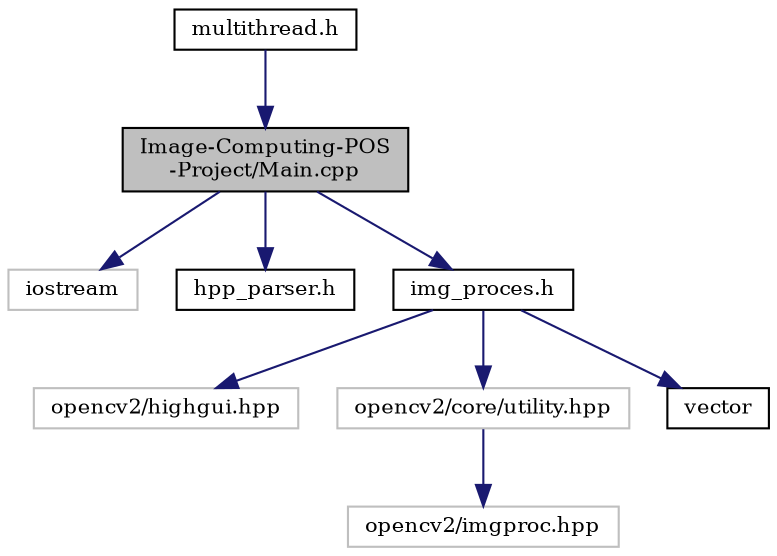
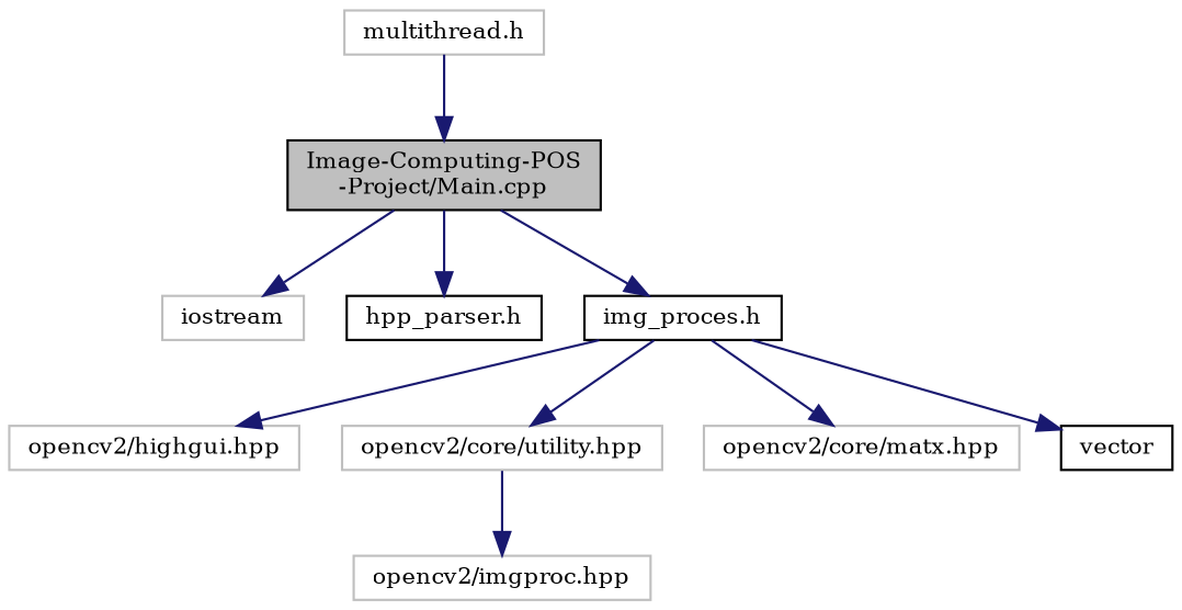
  digraph {
    fontname="DejaVu Serif"
    node [color=black fillcolor=white fontname="DejaVu Serif" fontsize=10 shape=record style=filled]
    edge [color=midnightblue fontname="DejaVu Serif" fontsize=10 labelfontname=Helvetica labelfontsize=10 style=solid]
    n1 [fillcolor=grey75 fontcolor=black height=0.2 label="Image-Computing-POS\l-Project/Main.cpp" width=0.4]
    n2 [color=grey75 height=0.2 label=iostream width=0.4]
    n3 [height=0.2 label="hpp_parser.h" width=0.4]
    n4 [height=0.2 label="img_proces.h" width=0.4]
    n5 [color=grey75 height=0.2 label="opencv2/highgui.hpp" width=0.4]
    n6 [color=grey75 height=0.2 label="opencv2/core/utility.hpp" width=0.4]
+   n7 [color=grey75 height=0.2 label="opencv2/core/matx.hpp" width=0.4]
    n8 [height=0.2 label=vector width=0.4]
-   n9 [height=0.2 label="multithread.h" width=0.4]
+   n9 [color=grey75 height=0.2 label="multithread.h" width=0.4]
    n10 [color=grey75 height=0.2 label="opencv2/imgproc.hpp" width=0.4]
    n1 -> n2
    n1 -> n3
    n1 -> n4
    n4 -> n5
    n4 -> n6
+   n4 -> n7
    n4 -> n8
    n6 -> n10
    n9 -> n1
  }
